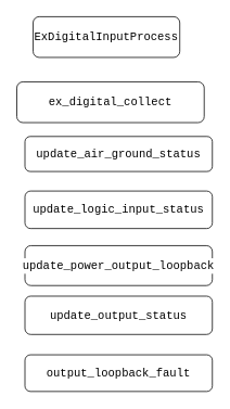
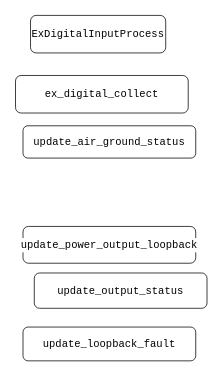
  <mxCell id="0" />
  <mxCell id="1" parent="0" />
  <mxCell id="2" value="&lt;div style=&quot;background-color: rgb(255, 255, 255); font-family: Consolas, &amp;quot;Courier New&amp;quot;, monospace; font-size: 14px; line-height: 19px; white-space: pre;&quot;&gt;&lt;div style=&quot;line-height: 19px;&quot;&gt;&lt;div style=&quot;line-height: 19px;&quot;&gt;&lt;span style=&quot;&quot;&gt;ExDigitalInputProcess&lt;/span&gt;&lt;span class=&quot;fluent-read-loading&quot;&gt;&lt;/span&gt;&lt;/div&gt;&lt;/div&gt;&lt;/div&gt;" style="rounded=1;whiteSpace=wrap;html=1;fontColor=default;" vertex="1" parent="1"><mxGeometry x="40" y="20" width="180" height="50" as="geometry" /></mxCell>
  <mxCell id="3" value="&lt;div style=&quot;background-color: rgb(255, 255, 255); font-family: Consolas, &amp;quot;Courier New&amp;quot;, monospace; font-size: 14px; line-height: 19px; white-space: pre;&quot;&gt;&lt;div style=&quot;line-height: 19px;&quot;&gt;&lt;div style=&quot;line-height: 19px;&quot;&gt;&lt;div style=&quot;line-height: 19px;&quot;&gt;&lt;span style=&quot;&quot;&gt;ex_digital_collect&lt;/span&gt;&lt;/div&gt;&lt;/div&gt;&lt;/div&gt;&lt;/div&gt;" style="rounded=1;whiteSpace=wrap;html=1;fontColor=default;" vertex="1" parent="1"><mxGeometry x="20" y="100" width="230" height="50" as="geometry" /></mxCell>
- <mxCell id="4" value="&lt;div style=&quot;background-color: rgb(255, 255, 255); font-family: Consolas, &amp;quot;Courier New&amp;quot;, monospace; font-weight: normal; font-size: 14px; line-height: 19px; white-space: pre;&quot;&gt;&lt;div&gt;&lt;span style=&quot;&quot;&gt;update_logic_input_status&lt;/span&gt;&lt;/div&gt;&lt;/div&gt;" style="rounded=1;whiteSpace=wrap;html=1;fontColor=default;" vertex="1" parent="1"><mxGeometry x="30" y="234" width="230" height="46" as="geometry" /></mxCell>
  <mxCell id="5" value="&lt;div style=&quot;background-color: rgb(255, 255, 255); font-family: Consolas, &amp;quot;Courier New&amp;quot;, monospace; font-weight: normal; font-size: 14px; line-height: 19px; white-space: pre;&quot;&gt;&lt;div&gt;&lt;span style=&quot;&quot;&gt;update_air_ground_status&lt;/span&gt;&lt;/div&gt;&lt;/div&gt;" style="rounded=1;whiteSpace=wrap;html=1;fontColor=default;" vertex="1" parent="1"><mxGeometry x="30" y="167" width="230" height="43" as="geometry" /></mxCell>
  <mxCell id="6" value="&lt;div style=&quot;background-color: rgb(255, 255, 255); font-family: Consolas, &amp;quot;Courier New&amp;quot;, monospace; font-weight: normal; font-size: 14px; line-height: 19px; white-space: pre;&quot;&gt;&lt;div&gt;&lt;span style=&quot;&quot;&gt;update_power_output_loopback&lt;/span&gt;&lt;/div&gt;&lt;/div&gt;" style="rounded=1;whiteSpace=wrap;html=1;fontColor=default;" vertex="1" parent="1"><mxGeometry x="30" y="301" width="230" height="49" as="geometry" /></mxCell>
- <mxCell id="7" value="&lt;div style=&quot;background-color: rgb(255, 255, 255); font-family: Consolas, &amp;quot;Courier New&amp;quot;, monospace; font-size: 14px; line-height: 19px; white-space: pre;&quot;&gt;&lt;span style=&quot;&quot;&gt;update_output_status&lt;/span&gt;&lt;span class=&quot;fluent-read-loading&quot;&gt;&lt;/span&gt;&lt;/div&gt;" style="rounded=1;whiteSpace=wrap;html=1;fontColor=default;" vertex="1" parent="1"><mxGeometry x="30" y="363" width="230" height="47" as="geometry" /></mxCell>
- <mxCell id="8" value="&lt;div style=&quot;background-color: rgb(255, 255, 255); font-family: Consolas, &amp;quot;Courier New&amp;quot;, monospace; font-size: 14px; line-height: 19px; white-space: pre; -webkit-line-clamp: unset; max-height: unset;&quot;&gt;output_loopback_fault&lt;/div&gt;" style="rounded=1;whiteSpace=wrap;html=1;fontColor=default;" vertex="1" parent="1"><mxGeometry x="30" y="435" width="230" height="45" as="geometry" /></mxCell>
+ <mxCell id="7" value="&lt;div style=&quot;background-color: rgb(255, 255, 255); font-family: Consolas, &amp;quot;Courier New&amp;quot;, monospace; font-size: 14px; line-height: 19px; white-space: pre;&quot;&gt;&lt;span style=&quot;&quot;&gt;update_output_status&lt;/span&gt;&lt;span class=&quot;fluent-read-loading&quot;&gt;&lt;/span&gt;&lt;/div&gt;" style="rounded=1;whiteSpace=wrap;html=1;fontColor=default;" vertex="1" parent="1"><mxGeometry x="45" y="363" width="230" height="47" as="geometry" /></mxCell>
+ <mxCell id="8" value="&lt;div style=&quot;background-color: rgb(255, 255, 255); font-family: Consolas, &amp;quot;Courier New&amp;quot;, monospace; font-size: 14px; line-height: 19px; white-space: pre; -webkit-line-clamp: unset; max-height: unset;&quot;&gt;update_loopback_fault&lt;/div&gt;" style="rounded=1;whiteSpace=wrap;html=1;fontColor=default;" vertex="1" parent="1"><mxGeometry x="30" y="435" width="230" height="45" as="geometry" /></mxCell>
